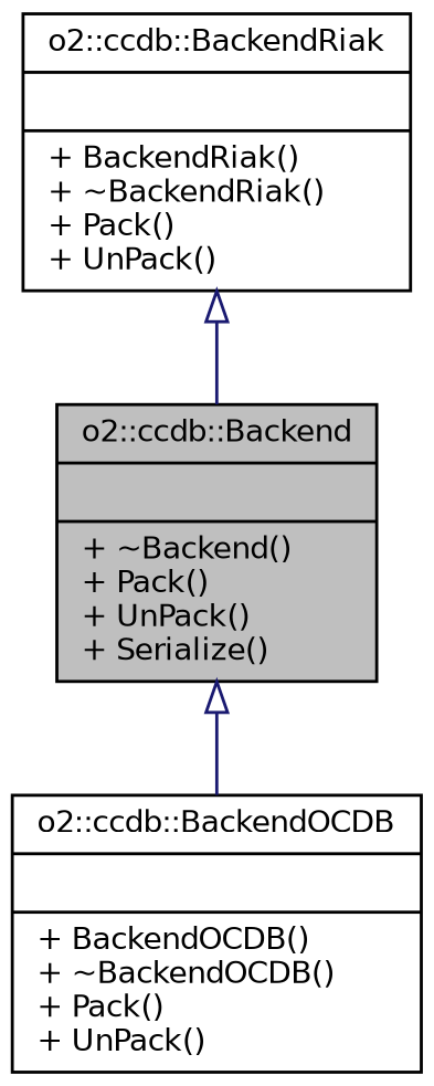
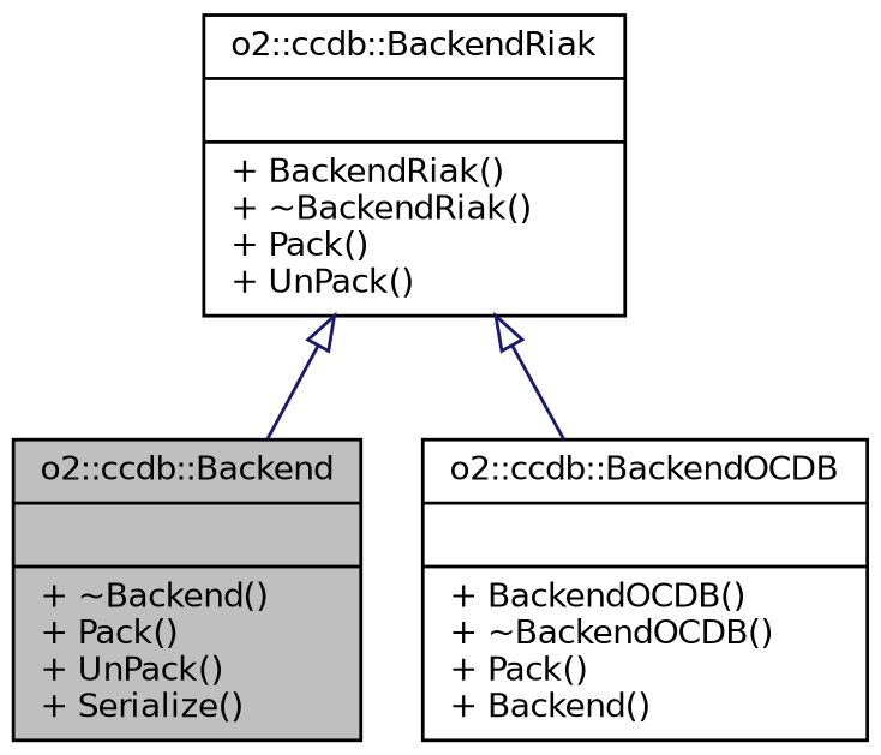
  digraph {
    node [color=black fontname=Helvetica fontsize=10 shape=record]
    edge [arrowtail=onormal color=midnightblue dir=back fontname=Helvetica fontsize=10 labelfontname=Helvetica labelfontsize=10 style=solid]
    n1 [fillcolor=grey75 fontcolor=black height=0.2 label="{o2::ccdb::Backend\n||+ ~Backend()\l+ Pack()\l+ UnPack()\l+ Serialize()\l}" style=filled width=0.4]
-   n2 [height=0.2 label="{o2::ccdb::BackendOCDB\n||+ BackendOCDB()\l+ ~BackendOCDB()\l+ Pack()\l+ UnPack()\l}" width=0.4]
+   n2 [height=0.2 label="{o2::ccdb::BackendOCDB\n||+ BackendOCDB()\l+ ~BackendOCDB()\l+ Pack()\l+ Backend()\l}" width=0.4]
    n3 [height=0.2 label="{o2::ccdb::BackendRiak\n||+ BackendRiak()\l+ ~BackendRiak()\l+ Pack()\l+ UnPack()\l}" width=0.4]
-   n1 -> n2
+   n3 -> n2
    n3 -> n1
  }
